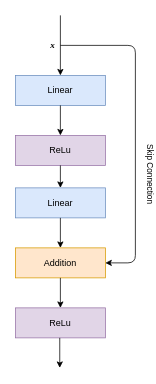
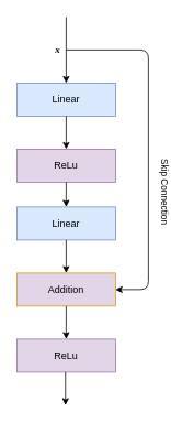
  <mxCell id="0" />
  <mxCell id="1" parent="0" />
  <mxCell id="2" value="&lt;div&gt;Linear&lt;/div&gt;" style="rounded=0;whiteSpace=wrap;html=1;fillColor=#dae8fc;strokeColor=#6c8ebf;" parent="1" vertex="1"><mxGeometry x="20" y="100" width="120" height="40" as="geometry" /></mxCell>
  <mxCell id="3" value="ReLu" style="rounded=0;whiteSpace=wrap;html=1;fillColor=#e1d5e7;strokeColor=#9673a6;" parent="1" vertex="1"><mxGeometry x="20" y="180" width="120" height="40" as="geometry" /></mxCell>
  <mxCell id="4" value="" style="endArrow=classic;html=1;exitX=0.5;exitY=1;exitDx=0;exitDy=0;" parent="1" source="2" target="3" edge="1"><mxGeometry width="50" height="50" relative="1" as="geometry"><mxPoint x="230" y="290" as="sourcePoint" /><mxPoint x="280" y="240" as="targetPoint" /></mxGeometry></mxCell>
  <mxCell id="5" value="" style="endArrow=classic;html=1;entryX=0.5;entryY=0;entryDx=0;entryDy=0;" parent="1" target="2" edge="1"><mxGeometry width="50" height="50" relative="1" as="geometry"><mxPoint x="80" y="20" as="sourcePoint" /><mxPoint x="100" y="20" as="targetPoint" /></mxGeometry></mxCell>
  <mxCell id="6" value="" style="endArrow=classic;html=1;" parent="1" edge="1"><mxGeometry width="50" height="50" relative="1" as="geometry"><mxPoint x="80" y="60" as="sourcePoint" /><mxPoint x="140" y="350" as="targetPoint" /><Array as="points"><mxPoint x="180" y="60" /><mxPoint x="180" y="350" /></Array></mxGeometry></mxCell>
  <mxCell id="7" value="Skip Connection" style="edgeLabel;html=1;align=center;verticalAlign=middle;resizable=0;points=[];rotation=90;" vertex="1" connectable="0" parent="6"><mxGeometry x="0.315" relative="1" as="geometry"><mxPoint x="20" y="-12.5" as="offset" /></mxGeometry></mxCell>
  <mxCell id="8" value="&lt;font face=&quot;Times New Roman&quot;&gt;&lt;b&gt;&lt;i&gt;x&lt;/i&gt;&lt;/b&gt;&lt;/font&gt;" style="text;html=1;strokeColor=none;fillColor=none;align=center;verticalAlign=middle;whiteSpace=wrap;rounded=0;" parent="1" vertex="1"><mxGeometry x="60" y="50" width="20" height="20" as="geometry" /></mxCell>
  <mxCell id="9" value="" style="endArrow=classic;html=1;exitX=0.5;exitY=1;exitDx=0;exitDy=0;entryX=0.5;entryY=0;entryDx=0;entryDy=0;" parent="1" source="3" target="10" edge="1"><mxGeometry width="50" height="50" relative="1" as="geometry"><mxPoint x="80" y="220" as="sourcePoint" /><mxPoint x="80" y="245" as="targetPoint" /></mxGeometry></mxCell>
  <mxCell id="10" value="&lt;div&gt;Linear&lt;/div&gt;" style="rounded=0;whiteSpace=wrap;html=1;fillColor=#dae8fc;strokeColor=#6c8ebf;" vertex="1" parent="1"><mxGeometry x="20" y="250" width="120" height="40" as="geometry" /></mxCell>
  <mxCell id="11" value="ReLu" style="rounded=0;whiteSpace=wrap;html=1;fillColor=#e1d5e7;strokeColor=#9673a6;" vertex="1" parent="1"><mxGeometry x="20" y="410" width="120" height="40" as="geometry" /></mxCell>
- <mxCell id="12" value="Addition" style="rounded=0;whiteSpace=wrap;html=1;fillColor=#ffe6cc;strokeColor=#d79b00;" vertex="1" parent="1"><mxGeometry x="20" y="330" width="120" height="40" as="geometry" /></mxCell>
+ <mxCell id="12" value="Addition" style="rounded=0;whiteSpace=wrap;html=1;fillColor=#e1d5e7;strokeColor=#d79b00;" vertex="1" parent="1"><mxGeometry x="20" y="330" width="120" height="40" as="geometry" /></mxCell>
  <mxCell id="13" value="" style="endArrow=classic;html=1;exitX=0.5;exitY=1;exitDx=0;exitDy=0;entryX=0.5;entryY=0;entryDx=0;entryDy=0;" edge="1" parent="1" source="10" target="12"><mxGeometry width="50" height="50" relative="1" as="geometry"><mxPoint x="90" y="230" as="sourcePoint" /><mxPoint x="90" y="260" as="targetPoint" /></mxGeometry></mxCell>
  <mxCell id="14" value="" style="endArrow=classic;html=1;exitX=0.5;exitY=1;exitDx=0;exitDy=0;entryX=0.5;entryY=0;entryDx=0;entryDy=0;" edge="1" parent="1"><mxGeometry width="50" height="50" relative="1" as="geometry"><mxPoint x="80" y="370" as="sourcePoint" /><mxPoint x="80" y="410" as="targetPoint" /></mxGeometry></mxCell>
  <mxCell id="15" value="" style="endArrow=classic;html=1;exitX=0.5;exitY=1;exitDx=0;exitDy=0;entryX=0.5;entryY=0;entryDx=0;entryDy=0;" edge="1" parent="1"><mxGeometry width="50" height="50" relative="1" as="geometry"><mxPoint x="79.17" y="450" as="sourcePoint" /><mxPoint x="79.17" y="490" as="targetPoint" /></mxGeometry></mxCell>
